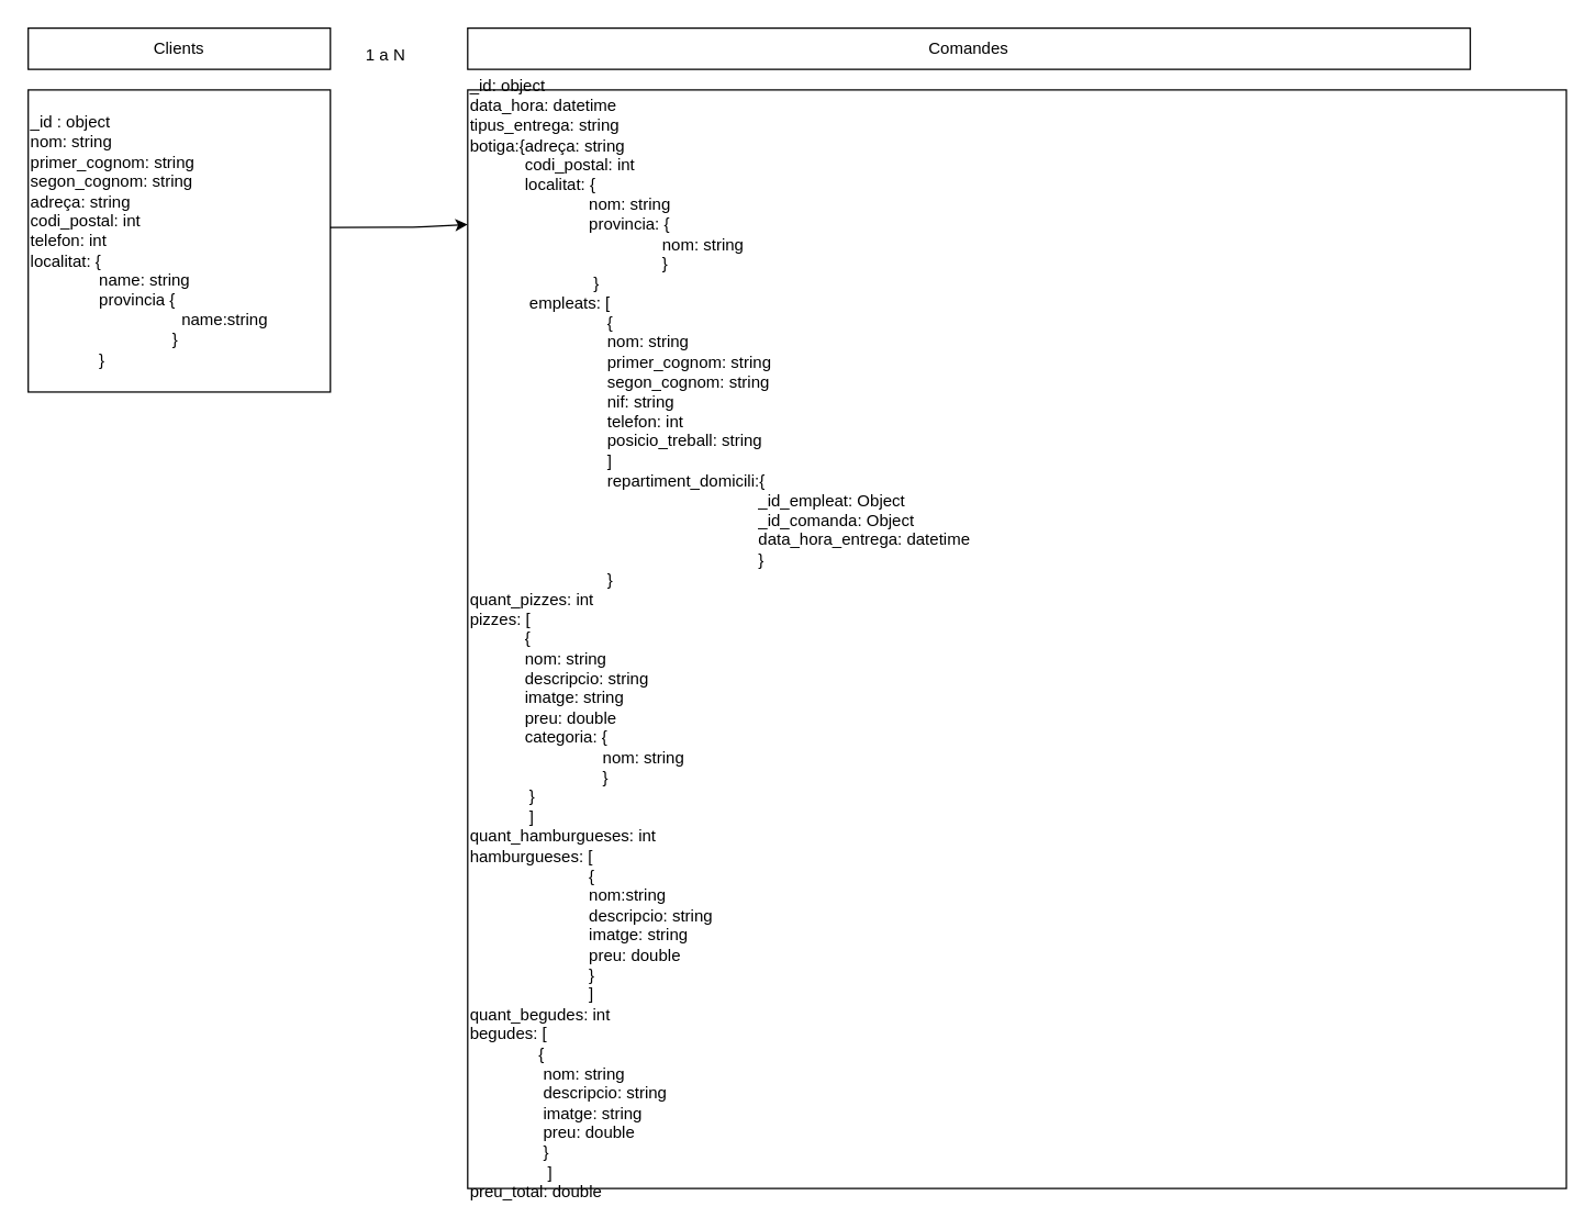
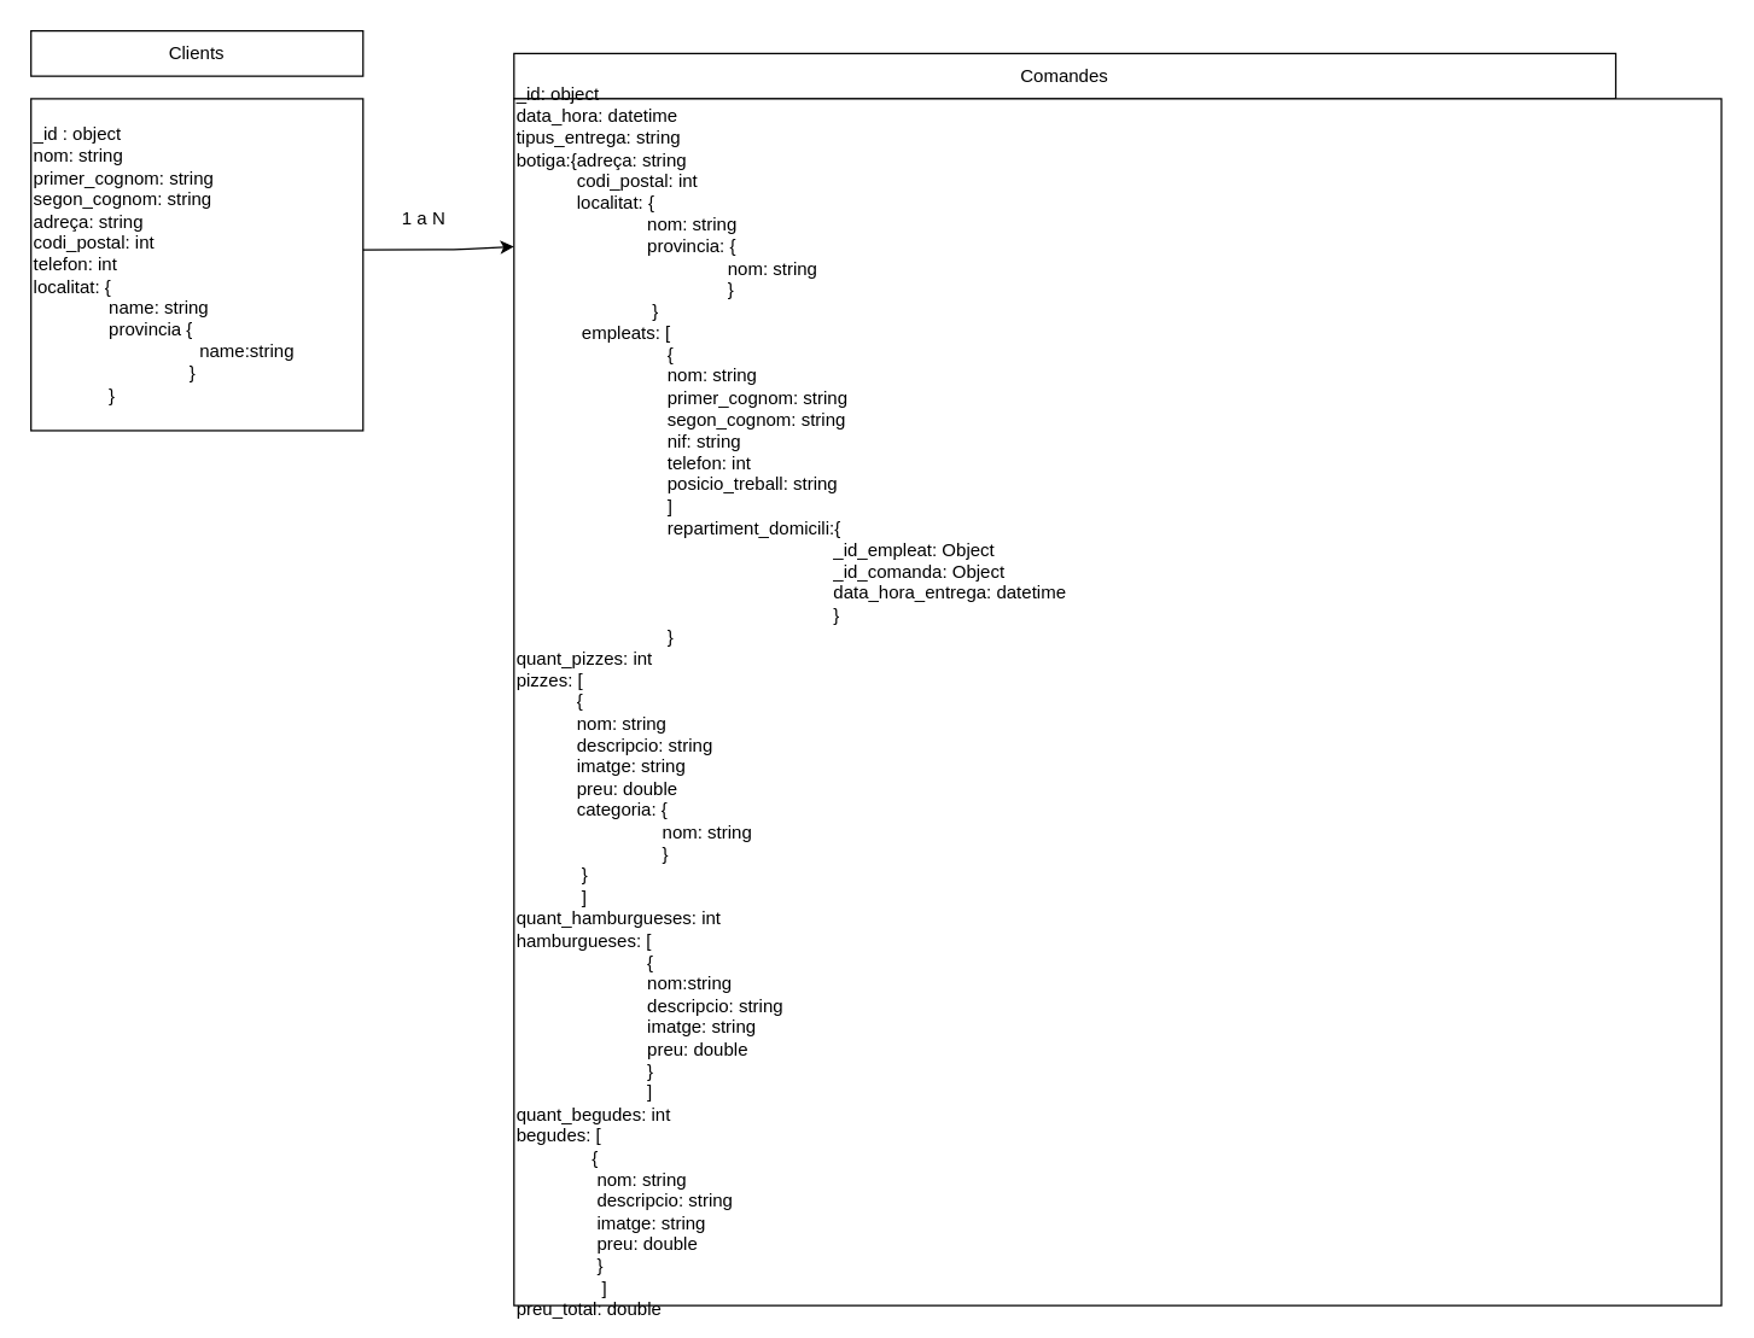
  <mxCell id="0" />
  <mxCell id="1" parent="0" />
  <mxCell id="2" value="_id : object&lt;br&gt;nom: string&lt;br&gt;primer_cognom: string&lt;br&gt;segon_cognom: string&lt;br&gt;adreça: string&lt;br&gt;codi_postal: int&lt;br&gt;telefon: int&lt;br&gt;localitat: {&lt;br&gt;&amp;nbsp; &amp;nbsp; &amp;nbsp; &amp;nbsp; &amp;nbsp; &amp;nbsp; &amp;nbsp; &amp;nbsp;name: string&lt;br&gt;&amp;nbsp; &amp;nbsp; &amp;nbsp; &amp;nbsp; &amp;nbsp; &amp;nbsp; &amp;nbsp; &amp;nbsp;provincia {&lt;br&gt;&amp;nbsp; &amp;nbsp; &amp;nbsp; &amp;nbsp; &amp;nbsp; &amp;nbsp; &amp;nbsp; &amp;nbsp; &amp;nbsp; &amp;nbsp; &amp;nbsp; &amp;nbsp; &amp;nbsp; &amp;nbsp; &amp;nbsp; &amp;nbsp; &amp;nbsp;name:string&lt;br&gt;&amp;nbsp; &amp;nbsp; &amp;nbsp; &amp;nbsp; &amp;nbsp; &amp;nbsp; &amp;nbsp; &amp;nbsp; &amp;nbsp; &amp;nbsp; &amp;nbsp; &amp;nbsp; &amp;nbsp; &amp;nbsp; &amp;nbsp; &amp;nbsp;}&lt;br&gt;&amp;nbsp; &amp;nbsp; &amp;nbsp; &amp;nbsp; &amp;nbsp; &amp;nbsp; &amp;nbsp; &amp;nbsp;}" style="whiteSpace=wrap;html=1;aspect=fixed;align=left;" parent="1" vertex="1"><mxGeometry x="20" y="65" width="220" height="220" as="geometry" /></mxCell>
  <mxCell id="3" value="Clients" style="rounded=0;whiteSpace=wrap;html=1;" parent="1" vertex="1"><mxGeometry x="20" y="20" width="220" height="30" as="geometry" /></mxCell>
- <mxCell id="4" value="Comandes" style="rounded=0;whiteSpace=wrap;html=1;" parent="1" vertex="1"><mxGeometry x="340" y="20" width="730" height="30" as="geometry" /></mxCell>
+ <mxCell id="4" value="Comandes" style="rounded=0;whiteSpace=wrap;html=1;" parent="1" vertex="1"><mxGeometry x="340" y="35" width="730" height="30" as="geometry" /></mxCell>
  <mxCell id="5" value="_id: object&lt;br&gt;data_hora: datetime&lt;br&gt;tipus_entrega: string&lt;br&gt;botiga:{adreça: string&lt;br&gt;&amp;nbsp; &amp;nbsp; &amp;nbsp; &amp;nbsp; &amp;nbsp; &amp;nbsp; codi_postal: int&lt;br&gt;&amp;nbsp; &amp;nbsp; &amp;nbsp; &amp;nbsp; &amp;nbsp; &amp;nbsp; localitat: {&lt;br&gt;&amp;nbsp; &amp;nbsp; &amp;nbsp; &amp;nbsp; &amp;nbsp; &amp;nbsp; &amp;nbsp; &amp;nbsp; &amp;nbsp; &amp;nbsp; &amp;nbsp; &amp;nbsp; &amp;nbsp; nom: string&lt;br&gt;&amp;nbsp; &amp;nbsp; &amp;nbsp; &amp;nbsp; &amp;nbsp; &amp;nbsp; &amp;nbsp; &amp;nbsp; &amp;nbsp; &amp;nbsp; &amp;nbsp; &amp;nbsp; &amp;nbsp; provincia: {&lt;br&gt;&amp;nbsp; &amp;nbsp; &amp;nbsp; &amp;nbsp; &amp;nbsp; &amp;nbsp; &amp;nbsp; &amp;nbsp; &amp;nbsp; &amp;nbsp; &amp;nbsp; &amp;nbsp; &amp;nbsp; &amp;nbsp; &amp;nbsp; &amp;nbsp; &amp;nbsp; &amp;nbsp; &amp;nbsp; &amp;nbsp; &amp;nbsp; nom: string&lt;br&gt;&amp;nbsp; &amp;nbsp; &amp;nbsp; &amp;nbsp; &amp;nbsp; &amp;nbsp; &amp;nbsp; &amp;nbsp; &amp;nbsp; &amp;nbsp; &amp;nbsp; &amp;nbsp; &amp;nbsp; &amp;nbsp; &amp;nbsp; &amp;nbsp; &amp;nbsp; &amp;nbsp; &amp;nbsp; &amp;nbsp; &amp;nbsp; }&lt;br&gt;&amp;nbsp; &amp;nbsp; &amp;nbsp; &amp;nbsp; &amp;nbsp; &amp;nbsp; &amp;nbsp; &amp;nbsp; &amp;nbsp; &amp;nbsp; &amp;nbsp; &amp;nbsp; &amp;nbsp; &amp;nbsp;}&lt;br&gt;&amp;nbsp; &amp;nbsp; &amp;nbsp; &amp;nbsp; &amp;nbsp; &amp;nbsp; &amp;nbsp;empleats: [&lt;br&gt;&amp;nbsp; &amp;nbsp; &amp;nbsp; &amp;nbsp; &amp;nbsp; &amp;nbsp; &amp;nbsp; &amp;nbsp; &amp;nbsp; &amp;nbsp; &amp;nbsp; &amp;nbsp; &amp;nbsp; &amp;nbsp; &amp;nbsp; { &lt;br&gt;&amp;nbsp; &amp;nbsp; &amp;nbsp; &amp;nbsp; &amp;nbsp; &amp;nbsp; &amp;nbsp; &amp;nbsp; &amp;nbsp; &amp;nbsp; &amp;nbsp; &amp;nbsp; &amp;nbsp; &amp;nbsp; &amp;nbsp; nom: string&lt;br&gt;&amp;nbsp; &amp;nbsp; &amp;nbsp; &amp;nbsp; &amp;nbsp; &amp;nbsp; &amp;nbsp; &amp;nbsp; &amp;nbsp; &amp;nbsp; &amp;nbsp; &amp;nbsp; &amp;nbsp; &amp;nbsp; &amp;nbsp; primer_cognom: string&lt;br&gt;&amp;nbsp; &amp;nbsp; &amp;nbsp; &amp;nbsp; &amp;nbsp; &amp;nbsp; &amp;nbsp; &amp;nbsp; &amp;nbsp; &amp;nbsp; &amp;nbsp; &amp;nbsp; &amp;nbsp; &amp;nbsp; &amp;nbsp; segon_cognom: string&lt;br&gt;&amp;nbsp; &amp;nbsp; &amp;nbsp; &amp;nbsp; &amp;nbsp; &amp;nbsp; &amp;nbsp; &amp;nbsp; &amp;nbsp; &amp;nbsp; &amp;nbsp; &amp;nbsp; &amp;nbsp; &amp;nbsp; &amp;nbsp; nif: string&lt;br&gt;&amp;nbsp; &amp;nbsp; &amp;nbsp; &amp;nbsp; &amp;nbsp; &amp;nbsp; &amp;nbsp; &amp;nbsp; &amp;nbsp; &amp;nbsp; &amp;nbsp; &amp;nbsp; &amp;nbsp; &amp;nbsp; &amp;nbsp; telefon: int&lt;br&gt;&amp;nbsp; &amp;nbsp; &amp;nbsp; &amp;nbsp; &amp;nbsp; &amp;nbsp; &amp;nbsp; &amp;nbsp; &amp;nbsp; &amp;nbsp; &amp;nbsp; &amp;nbsp; &amp;nbsp; &amp;nbsp; &amp;nbsp; posicio_treball: string&lt;br&gt;&amp;nbsp; &amp;nbsp; &amp;nbsp; &amp;nbsp; &amp;nbsp; &amp;nbsp; &amp;nbsp; &amp;nbsp; &amp;nbsp; &amp;nbsp; &amp;nbsp; &amp;nbsp; &amp;nbsp; &amp;nbsp; &amp;nbsp; ]&lt;br&gt;&amp;nbsp; &amp;nbsp; &amp;nbsp; &amp;nbsp; &amp;nbsp; &amp;nbsp; &amp;nbsp; &amp;nbsp; &amp;nbsp; &amp;nbsp; &amp;nbsp; &amp;nbsp; &amp;nbsp; &amp;nbsp; &amp;nbsp; repartiment_domicili:{&lt;br&gt;&amp;nbsp; &amp;nbsp; &amp;nbsp; &amp;nbsp; &amp;nbsp; &amp;nbsp; &amp;nbsp; &amp;nbsp; &amp;nbsp; &amp;nbsp; &amp;nbsp; &amp;nbsp; &amp;nbsp; &amp;nbsp; &amp;nbsp; &amp;nbsp; &amp;nbsp; &amp;nbsp; &amp;nbsp; &amp;nbsp; &amp;nbsp; &amp;nbsp; &amp;nbsp; &amp;nbsp; &amp;nbsp; &amp;nbsp; &amp;nbsp; &amp;nbsp; &amp;nbsp; &amp;nbsp; &amp;nbsp; &amp;nbsp;_id_empleat: Object&lt;br&gt;&amp;nbsp; &amp;nbsp; &amp;nbsp; &amp;nbsp; &amp;nbsp; &amp;nbsp; &amp;nbsp; &amp;nbsp; &amp;nbsp; &amp;nbsp; &amp;nbsp; &amp;nbsp; &amp;nbsp; &amp;nbsp; &amp;nbsp; &amp;nbsp; &amp;nbsp; &amp;nbsp; &amp;nbsp; &amp;nbsp; &amp;nbsp; &amp;nbsp; &amp;nbsp; &amp;nbsp; &amp;nbsp; &amp;nbsp; &amp;nbsp; &amp;nbsp; &amp;nbsp; &amp;nbsp; &amp;nbsp; &amp;nbsp;_id_comanda: Object&lt;br&gt;&amp;nbsp; &amp;nbsp; &amp;nbsp; &amp;nbsp; &amp;nbsp; &amp;nbsp; &amp;nbsp; &amp;nbsp; &amp;nbsp; &amp;nbsp; &amp;nbsp; &amp;nbsp; &amp;nbsp; &amp;nbsp; &amp;nbsp; &amp;nbsp; &amp;nbsp; &amp;nbsp; &amp;nbsp; &amp;nbsp; &amp;nbsp; &amp;nbsp; &amp;nbsp; &amp;nbsp; &amp;nbsp; &amp;nbsp; &amp;nbsp; &amp;nbsp; &amp;nbsp; &amp;nbsp; &amp;nbsp; &amp;nbsp;data_hora_entrega: datetime&lt;br&gt;&amp;nbsp; &amp;nbsp; &amp;nbsp; &amp;nbsp; &amp;nbsp; &amp;nbsp; &amp;nbsp; &amp;nbsp; &amp;nbsp; &amp;nbsp; &amp;nbsp; &amp;nbsp; &amp;nbsp; &amp;nbsp; &amp;nbsp; &amp;nbsp; &amp;nbsp; &amp;nbsp; &amp;nbsp; &amp;nbsp; &amp;nbsp; &amp;nbsp; &amp;nbsp; &amp;nbsp; &amp;nbsp; &amp;nbsp; &amp;nbsp; &amp;nbsp; &amp;nbsp; &amp;nbsp; &amp;nbsp; &amp;nbsp;}&amp;nbsp; &amp;nbsp; &amp;nbsp; &amp;nbsp;&lt;br&gt;&amp;nbsp; &amp;nbsp; &amp;nbsp; &amp;nbsp; &amp;nbsp; &amp;nbsp; &amp;nbsp; &amp;nbsp; &amp;nbsp; &amp;nbsp; &amp;nbsp; &amp;nbsp; &amp;nbsp; &amp;nbsp; &amp;nbsp; }&amp;nbsp; &amp;nbsp; &amp;nbsp; &amp;nbsp; &amp;nbsp; &amp;nbsp; &amp;nbsp;&lt;br&gt;quant_pizzes: int&lt;br&gt;pizzes: [&lt;br&gt;&amp;nbsp; &amp;nbsp; &amp;nbsp; &amp;nbsp; &amp;nbsp; &amp;nbsp; {&lt;br&gt;&amp;nbsp; &amp;nbsp; &amp;nbsp; &amp;nbsp; &amp;nbsp; &amp;nbsp; nom: string&lt;br&gt;&amp;nbsp; &amp;nbsp; &amp;nbsp; &amp;nbsp; &amp;nbsp; &amp;nbsp; descripcio: string&lt;br&gt;&amp;nbsp; &amp;nbsp; &amp;nbsp; &amp;nbsp; &amp;nbsp; &amp;nbsp; imatge: string&lt;br&gt;&amp;nbsp; &amp;nbsp; &amp;nbsp; &amp;nbsp; &amp;nbsp; &amp;nbsp; preu: double&lt;br&gt;&amp;nbsp; &amp;nbsp; &amp;nbsp; &amp;nbsp; &amp;nbsp; &amp;nbsp; categoria: {&lt;br&gt;&amp;nbsp; &amp;nbsp; &amp;nbsp; &amp;nbsp; &amp;nbsp; &amp;nbsp; &amp;nbsp; &amp;nbsp; &amp;nbsp; &amp;nbsp; &amp;nbsp; &amp;nbsp; &amp;nbsp; &amp;nbsp; &amp;nbsp;nom: string&lt;br&gt;&amp;nbsp; &amp;nbsp; &amp;nbsp; &amp;nbsp; &amp;nbsp; &amp;nbsp; &amp;nbsp; &amp;nbsp; &amp;nbsp; &amp;nbsp; &amp;nbsp; &amp;nbsp; &amp;nbsp; &amp;nbsp; &amp;nbsp;}&lt;br&gt;&amp;nbsp; &amp;nbsp; &amp;nbsp; &amp;nbsp; &amp;nbsp; &amp;nbsp; &amp;nbsp;}&lt;br&gt;&amp;nbsp; &amp;nbsp; &amp;nbsp; &amp;nbsp; &amp;nbsp; &amp;nbsp; &amp;nbsp;]&lt;br&gt;quant_hamburgueses: int&lt;br&gt;hamburgueses: [&lt;br&gt;&amp;nbsp; &amp;nbsp; &amp;nbsp; &amp;nbsp; &amp;nbsp; &amp;nbsp; &amp;nbsp; &amp;nbsp; &amp;nbsp; &amp;nbsp; &amp;nbsp; &amp;nbsp; &amp;nbsp; {&lt;br&gt;&amp;nbsp; &amp;nbsp; &amp;nbsp; &amp;nbsp; &amp;nbsp; &amp;nbsp; &amp;nbsp; &amp;nbsp; &amp;nbsp; &amp;nbsp; &amp;nbsp; &amp;nbsp; &amp;nbsp; nom:string&lt;br&gt;&amp;nbsp; &amp;nbsp; &amp;nbsp; &amp;nbsp; &amp;nbsp; &amp;nbsp; &amp;nbsp; &amp;nbsp; &amp;nbsp; &amp;nbsp; &amp;nbsp; &amp;nbsp; &amp;nbsp; descripcio: string&lt;br&gt;&amp;nbsp; &amp;nbsp; &amp;nbsp; &amp;nbsp; &amp;nbsp; &amp;nbsp; &amp;nbsp; &amp;nbsp; &amp;nbsp; &amp;nbsp; &amp;nbsp; &amp;nbsp; &amp;nbsp; imatge: string&lt;br&gt;&amp;nbsp; &amp;nbsp; &amp;nbsp; &amp;nbsp; &amp;nbsp; &amp;nbsp; &amp;nbsp; &amp;nbsp; &amp;nbsp; &amp;nbsp; &amp;nbsp; &amp;nbsp; &amp;nbsp; preu: double&lt;br&gt;&amp;nbsp; &amp;nbsp; &amp;nbsp; &amp;nbsp; &amp;nbsp; &amp;nbsp; &amp;nbsp; &amp;nbsp; &amp;nbsp; &amp;nbsp; &amp;nbsp; &amp;nbsp; &amp;nbsp; }&lt;br&gt;&amp;nbsp; &amp;nbsp; &amp;nbsp; &amp;nbsp; &amp;nbsp; &amp;nbsp; &amp;nbsp; &amp;nbsp; &amp;nbsp; &amp;nbsp; &amp;nbsp; &amp;nbsp; &amp;nbsp; ]&lt;br&gt;quant_begudes: int&lt;br&gt;begudes: [&lt;br&gt;&amp;nbsp; &amp;nbsp; &amp;nbsp; &amp;nbsp; &amp;nbsp; &amp;nbsp; &amp;nbsp; &amp;nbsp;{&lt;br&gt;&amp;nbsp; &amp;nbsp; &amp;nbsp; &amp;nbsp; &amp;nbsp; &amp;nbsp; &amp;nbsp; &amp;nbsp; nom: string&lt;br&gt;&amp;nbsp; &amp;nbsp; &amp;nbsp; &amp;nbsp; &amp;nbsp; &amp;nbsp; &amp;nbsp; &amp;nbsp; descripcio: string&lt;br&gt;&amp;nbsp; &amp;nbsp; &amp;nbsp; &amp;nbsp; &amp;nbsp; &amp;nbsp; &amp;nbsp; &amp;nbsp; imatge: string&lt;br&gt;&amp;nbsp; &amp;nbsp; &amp;nbsp; &amp;nbsp; &amp;nbsp; &amp;nbsp; &amp;nbsp; &amp;nbsp; preu: double&lt;br&gt;&amp;nbsp; &amp;nbsp; &amp;nbsp; &amp;nbsp; &amp;nbsp; &amp;nbsp; &amp;nbsp; &amp;nbsp; }&lt;br&gt;&amp;nbsp; &amp;nbsp; &amp;nbsp; &amp;nbsp; &amp;nbsp; &amp;nbsp; &amp;nbsp; &amp;nbsp; &amp;nbsp;]&lt;br&gt;preu_total: double" style="whiteSpace=wrap;html=1;aspect=fixed;align=left;" parent="1" vertex="1"><mxGeometry x="340" y="65" width="800" height="800" as="geometry" /></mxCell>
  <mxCell id="6" value="" style="endArrow=classic;html=1;exitX=1;exitY=0.455;exitDx=0;exitDy=0;exitPerimeter=0;" parent="1" source="2" edge="1"><mxGeometry width="50" height="50" relative="1" as="geometry"><mxPoint x="270" y="215" as="sourcePoint" /><mxPoint x="340" y="163" as="targetPoint" /><Array as="points"><mxPoint x="300" y="165" /></Array></mxGeometry></mxCell>
- <mxCell id="7" value="1 a N" style="text;html=1;align=center;verticalAlign=middle;resizable=0;points=[];autosize=1;" parent="1" vertex="1"><mxGeometry x="260" y="30" width="40" height="20" as="geometry" /></mxCell>
+ <mxCell id="7" value="1 a N" style="text;html=1;align=center;verticalAlign=middle;resizable=0;points=[];autosize=1;" parent="1" vertex="1"><mxGeometry x="260" y="135" width="40" height="20" as="geometry" /></mxCell>
